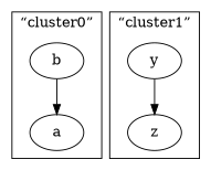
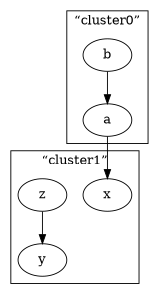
  digraph {
    a
    b
+   x
    y
    z
    subgraph cluster_1 {
      label="“cluster0”"
      a
      b
    }
    subgraph cluster_2 {
      label="“cluster1”"
+     x
      y
      z
    }
+   a -> x
    b -> a
-   y -> z
+   z -> y
  }
